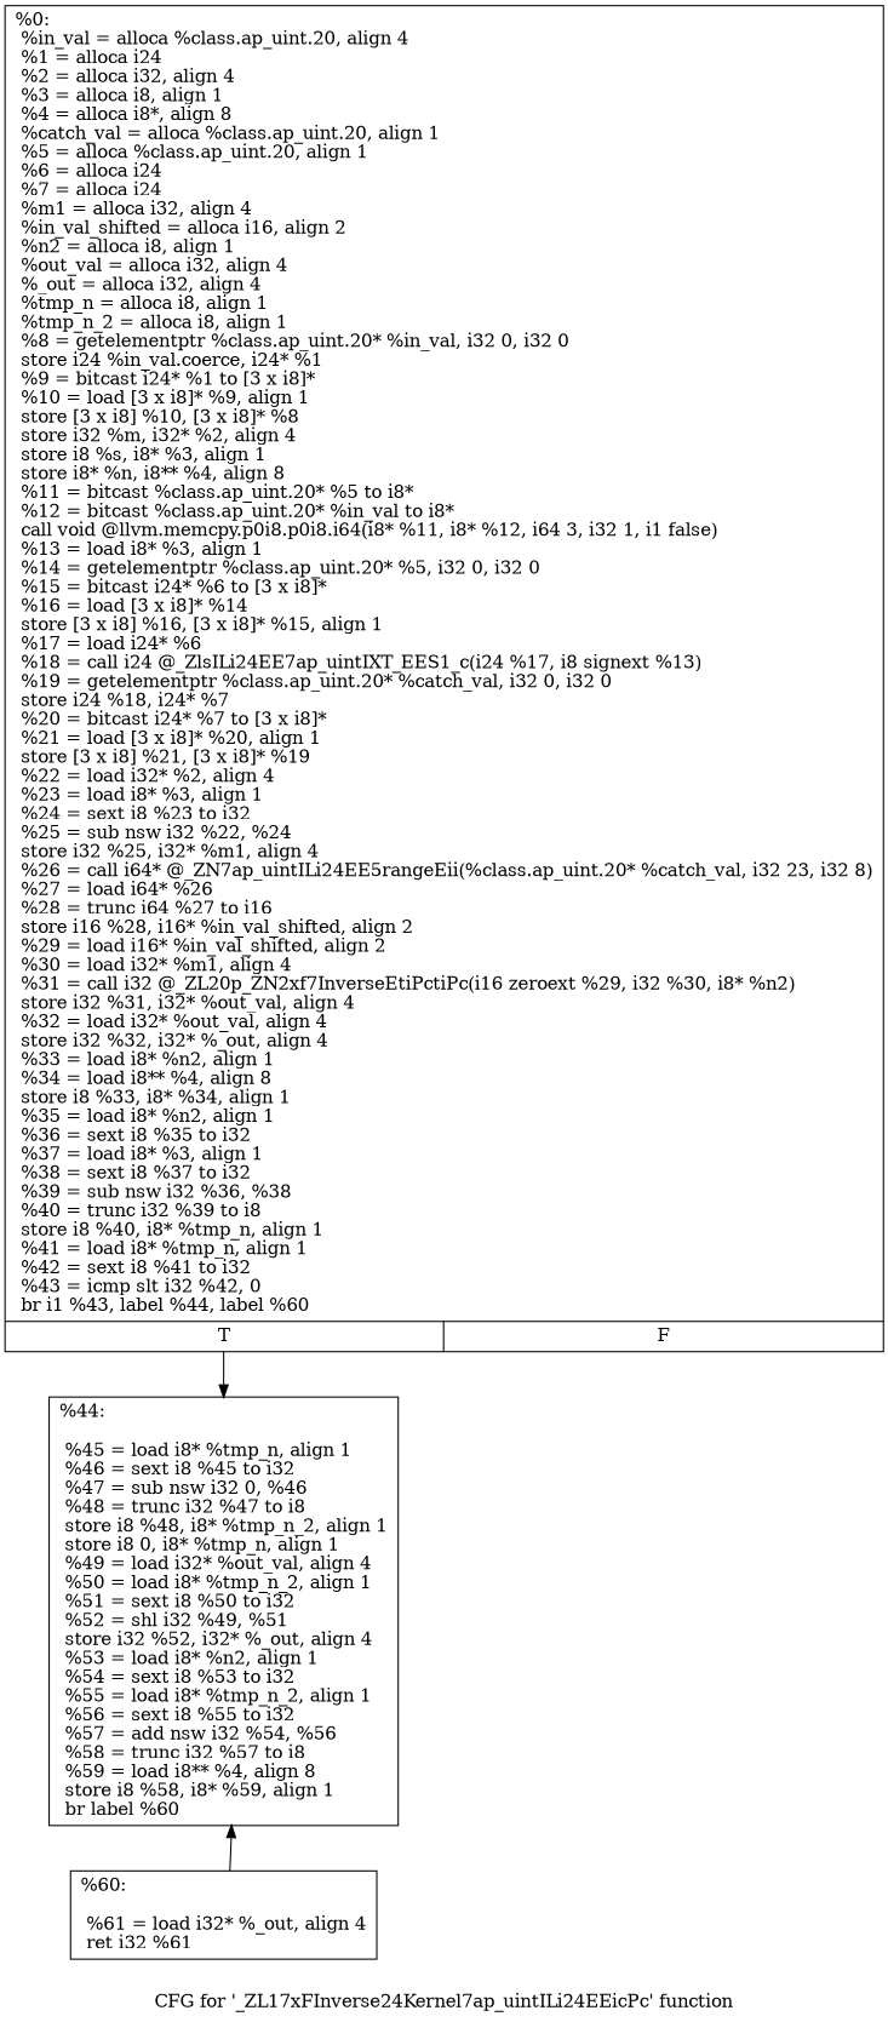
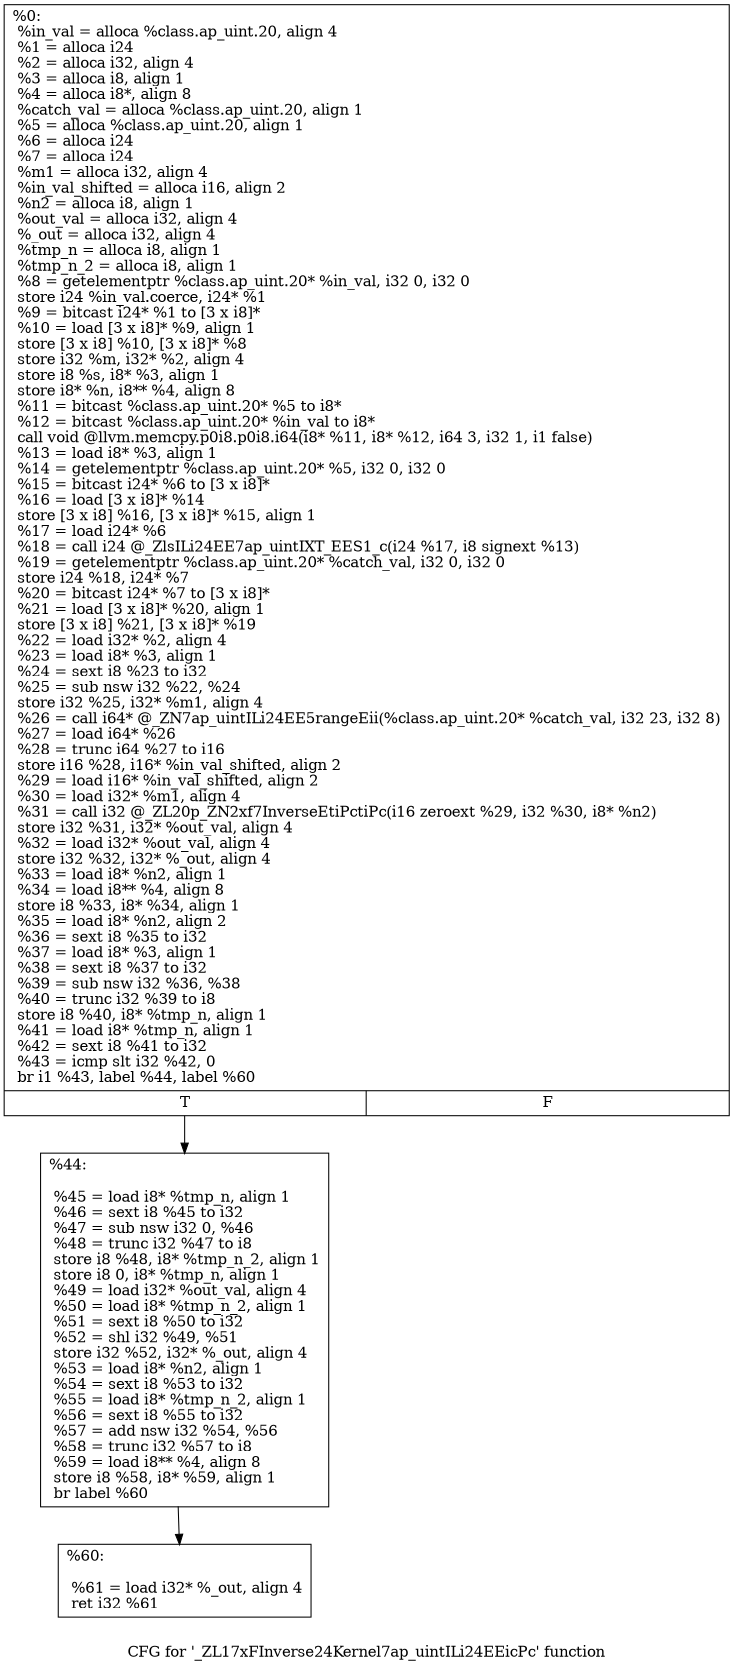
  digraph {
    label="CFG for '_ZL17xFInverse24Kernel7ap_uintILi24EEicPc' function"
    node [shape=record]
-   n1 [label="{%0:\l  %in_val = alloca %class.ap_uint.20, align 4\l  %1 = alloca i24\l  %2 = alloca i32, align 4\l  %3 = alloca i8, align 1\l  %4 = alloca i8*, align 8\l  %catch_val = alloca %class.ap_uint.20, align 1\l  %5 = alloca %class.ap_uint.20, align 1\l  %6 = alloca i24\l  %7 = alloca i24\l  %m1 = alloca i32, align 4\l  %in_val_shifted = alloca i16, align 2\l  %n2 = alloca i8, align 1\l  %out_val = alloca i32, align 4\l  %_out = alloca i32, align 4\l  %tmp_n = alloca i8, align 1\l  %tmp_n_2 = alloca i8, align 1\l  %8 = getelementptr %class.ap_uint.20* %in_val, i32 0, i32 0\l  store i24 %in_val.coerce, i24* %1\l  %9 = bitcast i24* %1 to [3 x i8]*\l  %10 = load [3 x i8]* %9, align 1\l  store [3 x i8] %10, [3 x i8]* %8\l  store i32 %m, i32* %2, align 4\l  store i8 %s, i8* %3, align 1\l  store i8* %n, i8** %4, align 8\l  %11 = bitcast %class.ap_uint.20* %5 to i8*\l  %12 = bitcast %class.ap_uint.20* %in_val to i8*\l  call void @llvm.memcpy.p0i8.p0i8.i64(i8* %11, i8* %12, i64 3, i32 1, i1 false)\l  %13 = load i8* %3, align 1\l  %14 = getelementptr %class.ap_uint.20* %5, i32 0, i32 0\l  %15 = bitcast i24* %6 to [3 x i8]*\l  %16 = load [3 x i8]* %14\l  store [3 x i8] %16, [3 x i8]* %15, align 1\l  %17 = load i24* %6\l  %18 = call i24 @_ZlsILi24EE7ap_uintIXT_EES1_c(i24 %17, i8 signext %13)\l  %19 = getelementptr %class.ap_uint.20* %catch_val, i32 0, i32 0\l  store i24 %18, i24* %7\l  %20 = bitcast i24* %7 to [3 x i8]*\l  %21 = load [3 x i8]* %20, align 1\l  store [3 x i8] %21, [3 x i8]* %19\l  %22 = load i32* %2, align 4\l  %23 = load i8* %3, align 1\l  %24 = sext i8 %23 to i32\l  %25 = sub nsw i32 %22, %24\l  store i32 %25, i32* %m1, align 4\l  %26 = call i64* @_ZN7ap_uintILi24EE5rangeEii(%class.ap_uint.20* %catch_val, i32 23, i32 8)\l  %27 = load i64* %26\l  %28 = trunc i64 %27 to i16\l  store i16 %28, i16* %in_val_shifted, align 2\l  %29 = load i16* %in_val_shifted, align 2\l  %30 = load i32* %m1, align 4\l  %31 = call i32 @_ZL20p_ZN2xf7InverseEtiPctiPc(i16 zeroext %29, i32 %30, i8* %n2)\l  store i32 %31, i32* %out_val, align 4\l  %32 = load i32* %out_val, align 4\l  store i32 %32, i32* %_out, align 4\l  %33 = load i8* %n2, align 1\l  %34 = load i8** %4, align 8\l  store i8 %33, i8* %34, align 1\l  %35 = load i8* %n2, align 1\l  %36 = sext i8 %35 to i32\l  %37 = load i8* %3, align 1\l  %38 = sext i8 %37 to i32\l  %39 = sub nsw i32 %36, %38\l  %40 = trunc i32 %39 to i8\l  store i8 %40, i8* %tmp_n, align 1\l  %41 = load i8* %tmp_n, align 1\l  %42 = sext i8 %41 to i32\l  %43 = icmp slt i32 %42, 0\l  br i1 %43, label %44, label %60\l|{<s0>T|<s1>F}}"]
+   n1 [label="{%0:\l  %in_val = alloca %class.ap_uint.20, align 4\l  %1 = alloca i24\l  %2 = alloca i32, align 4\l  %3 = alloca i8, align 1\l  %4 = alloca i8*, align 8\l  %catch_val = alloca %class.ap_uint.20, align 1\l  %5 = alloca %class.ap_uint.20, align 1\l  %6 = alloca i24\l  %7 = alloca i24\l  %m1 = alloca i32, align 4\l  %in_val_shifted = alloca i16, align 2\l  %n2 = alloca i8, align 1\l  %out_val = alloca i32, align 4\l  %_out = alloca i32, align 4\l  %tmp_n = alloca i8, align 1\l  %tmp_n_2 = alloca i8, align 1\l  %8 = getelementptr %class.ap_uint.20* %in_val, i32 0, i32 0\l  store i24 %in_val.coerce, i24* %1\l  %9 = bitcast i24* %1 to [3 x i8]*\l  %10 = load [3 x i8]* %9, align 1\l  store [3 x i8] %10, [3 x i8]* %8\l  store i32 %m, i32* %2, align 4\l  store i8 %s, i8* %3, align 1\l  store i8* %n, i8** %4, align 8\l  %11 = bitcast %class.ap_uint.20* %5 to i8*\l  %12 = bitcast %class.ap_uint.20* %in_val to i8*\l  call void @llvm.memcpy.p0i8.p0i8.i64(i8* %11, i8* %12, i64 3, i32 1, i1 false)\l  %13 = load i8* %3, align 1\l  %14 = getelementptr %class.ap_uint.20* %5, i32 0, i32 0\l  %15 = bitcast i24* %6 to [3 x i8]*\l  %16 = load [3 x i8]* %14\l  store [3 x i8] %16, [3 x i8]* %15, align 1\l  %17 = load i24* %6\l  %18 = call i24 @_ZlsILi24EE7ap_uintIXT_EES1_c(i24 %17, i8 signext %13)\l  %19 = getelementptr %class.ap_uint.20* %catch_val, i32 0, i32 0\l  store i24 %18, i24* %7\l  %20 = bitcast i24* %7 to [3 x i8]*\l  %21 = load [3 x i8]* %20, align 1\l  store [3 x i8] %21, [3 x i8]* %19\l  %22 = load i32* %2, align 4\l  %23 = load i8* %3, align 1\l  %24 = sext i8 %23 to i32\l  %25 = sub nsw i32 %22, %24\l  store i32 %25, i32* %m1, align 4\l  %26 = call i64* @_ZN7ap_uintILi24EE5rangeEii(%class.ap_uint.20* %catch_val, i32 23, i32 8)\l  %27 = load i64* %26\l  %28 = trunc i64 %27 to i16\l  store i16 %28, i16* %in_val_shifted, align 2\l  %29 = load i16* %in_val_shifted, align 2\l  %30 = load i32* %m1, align 4\l  %31 = call i32 @_ZL20p_ZN2xf7InverseEtiPctiPc(i16 zeroext %29, i32 %30, i8* %n2)\l  store i32 %31, i32* %out_val, align 4\l  %32 = load i32* %out_val, align 4\l  store i32 %32, i32* %_out, align 4\l  %33 = load i8* %n2, align 1\l  %34 = load i8** %4, align 8\l  store i8 %33, i8* %34, align 1\l  %35 = load i8* %n2, align 2\l  %36 = sext i8 %35 to i32\l  %37 = load i8* %3, align 1\l  %38 = sext i8 %37 to i32\l  %39 = sub nsw i32 %36, %38\l  %40 = trunc i32 %39 to i8\l  store i8 %40, i8* %tmp_n, align 1\l  %41 = load i8* %tmp_n, align 1\l  %42 = sext i8 %41 to i32\l  %43 = icmp slt i32 %42, 0\l  br i1 %43, label %44, label %60\l|{<s0>T|<s1>F}}"]
    n2 [label="{%44:\l\l  %45 = load i8* %tmp_n, align 1\l  %46 = sext i8 %45 to i32\l  %47 = sub nsw i32 0, %46\l  %48 = trunc i32 %47 to i8\l  store i8 %48, i8* %tmp_n_2, align 1\l  store i8 0, i8* %tmp_n, align 1\l  %49 = load i32* %out_val, align 4\l  %50 = load i8* %tmp_n_2, align 1\l  %51 = sext i8 %50 to i32\l  %52 = shl i32 %49, %51\l  store i32 %52, i32* %_out, align 4\l  %53 = load i8* %n2, align 1\l  %54 = sext i8 %53 to i32\l  %55 = load i8* %tmp_n_2, align 1\l  %56 = sext i8 %55 to i32\l  %57 = add nsw i32 %54, %56\l  %58 = trunc i32 %57 to i8\l  %59 = load i8** %4, align 8\l  store i8 %58, i8* %59, align 1\l  br label %60\l}"]
    n3 [label="{%60:\l\l  %61 = load i32* %_out, align 4\l  ret i32 %61\l}"]
    n1 -> n2 [tailport=s0]
-   n3 -> n2
+   n2 -> n3
  }
